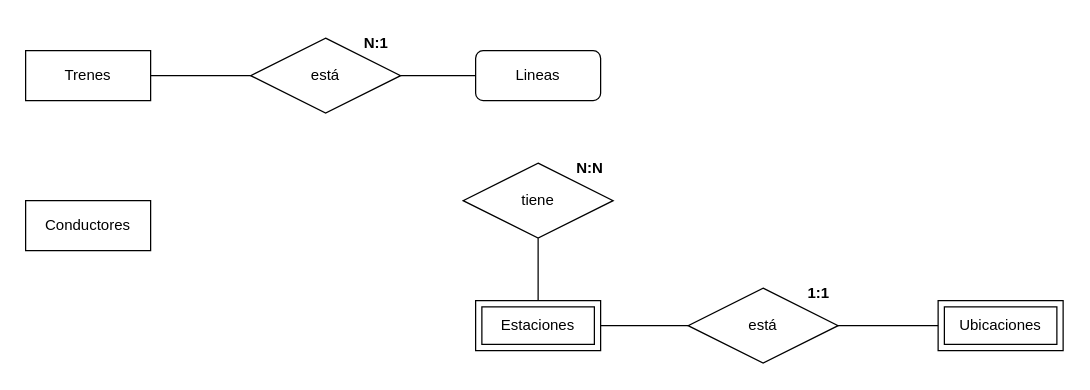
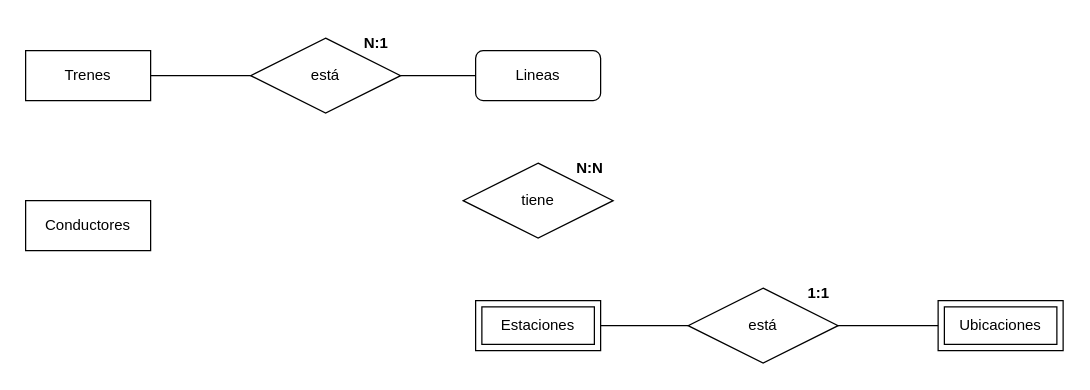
  <mxCell id="0" />
  <mxCell id="1" parent="0" />
  <mxCell id="2" value="Lineas" style="whiteSpace=wrap;html=1;align=center;rounded=1;" parent="1" vertex="1"><mxGeometry x="380" y="40" width="100" height="40" as="geometry" /></mxCell>
  <mxCell id="3" value="Trenes" style="whiteSpace=wrap;html=1;align=center;" parent="1" vertex="1"><mxGeometry x="20" y="40" width="100" height="40" as="geometry" /></mxCell>
  <mxCell id="4" value="Estaciones" style="shape=ext;margin=3;double=1;whiteSpace=wrap;html=1;align=center;" parent="1" vertex="1"><mxGeometry x="380" y="240" width="100" height="40" as="geometry" /></mxCell>
  <mxCell id="5" value="Ubicaciones" style="shape=ext;margin=3;double=1;whiteSpace=wrap;html=1;align=center;" parent="1" vertex="1"><mxGeometry x="750" y="240" width="100" height="40" as="geometry" /></mxCell>
  <mxCell id="6" value="está" style="shape=rhombus;perimeter=rhombusPerimeter;whiteSpace=wrap;html=1;align=center;" parent="1" vertex="1"><mxGeometry x="200" y="30" width="120" height="60" as="geometry" /></mxCell>
  <mxCell id="7" value="" style="endArrow=none;html=1;rounded=0;exitX=1;exitY=0.5;exitDx=0;exitDy=0;entryX=0;entryY=0.5;entryDx=0;entryDy=0;" parent="1" source="3" target="6" edge="1"><mxGeometry relative="1" as="geometry"><mxPoint x="270" y="140" as="sourcePoint" /><mxPoint x="430" y="140" as="targetPoint" /></mxGeometry></mxCell>
  <mxCell id="8" value="" style="endArrow=none;html=1;rounded=0;exitX=1;exitY=0.5;exitDx=0;exitDy=0;entryX=0;entryY=0.5;entryDx=0;entryDy=0;" parent="1" source="6" target="2" edge="1"><mxGeometry relative="1" as="geometry"><mxPoint x="270" y="140" as="sourcePoint" /><mxPoint x="430" y="140" as="targetPoint" /></mxGeometry></mxCell>
  <mxCell id="9" value="tiene" style="shape=rhombus;perimeter=rhombusPerimeter;whiteSpace=wrap;html=1;align=center;" parent="1" vertex="1"><mxGeometry x="370" y="130" width="120" height="60" as="geometry" /></mxCell>
- <mxCell id="10" value="" style="endArrow=none;html=1;rounded=0;exitX=0.5;exitY=1;exitDx=0;exitDy=0;entryX=0.5;entryY=0;entryDx=0;entryDy=0;" parent="1" source="9" target="4" edge="1"><mxGeometry relative="1" as="geometry"><mxPoint x="360" y="180" as="sourcePoint" /><mxPoint x="520" y="180" as="targetPoint" /></mxGeometry></mxCell>
  <mxCell id="11" value="está" style="shape=rhombus;perimeter=rhombusPerimeter;whiteSpace=wrap;html=1;align=center;" parent="1" vertex="1"><mxGeometry x="550" y="230" width="120" height="60" as="geometry" /></mxCell>
  <mxCell id="12" value="" style="endArrow=none;html=1;rounded=0;exitX=1;exitY=0.5;exitDx=0;exitDy=0;entryX=0;entryY=0.5;entryDx=0;entryDy=0;" parent="1" source="4" target="11" edge="1"><mxGeometry relative="1" as="geometry"><mxPoint x="310" y="200" as="sourcePoint" /><mxPoint x="470" y="200" as="targetPoint" /></mxGeometry></mxCell>
  <mxCell id="13" value="" style="endArrow=none;html=1;rounded=0;exitX=1;exitY=0.5;exitDx=0;exitDy=0;entryX=0;entryY=0.5;entryDx=0;entryDy=0;" parent="1" source="11" target="5" edge="1"><mxGeometry relative="1" as="geometry"><mxPoint x="310" y="200" as="sourcePoint" /><mxPoint x="470" y="200" as="targetPoint" /></mxGeometry></mxCell>
  <mxCell id="14" value="Conductores" style="whiteSpace=wrap;html=1;align=center;" parent="1" vertex="1"><mxGeometry x="20" y="160" width="100" height="40" as="geometry" /></mxCell>
  <mxCell id="15" value="N:1" style="text;strokeColor=none;fillColor=none;spacingLeft=4;spacingRight=4;overflow=hidden;rotatable=0;points=[[0,0.5],[1,0.5]];portConstraint=eastwest;fontSize=12;fontStyle=1" parent="1" vertex="1"><mxGeometry x="285" y="20" width="35" height="30" as="geometry" /></mxCell>
  <mxCell id="16" value="1:1" style="text;strokeColor=none;fillColor=none;spacingLeft=4;spacingRight=4;overflow=hidden;rotatable=0;points=[[0,0.5],[1,0.5]];portConstraint=eastwest;fontSize=12;fontStyle=1" parent="1" vertex="1"><mxGeometry x="640" y="220" width="35" height="30" as="geometry" /></mxCell>
  <mxCell id="17" value="N:N" style="text;strokeColor=none;fillColor=none;spacingLeft=4;spacingRight=4;overflow=hidden;rotatable=0;points=[[0,0.5],[1,0.5]];portConstraint=eastwest;fontSize=12;fontStyle=1" parent="1" vertex="1"><mxGeometry x="455" y="120" width="35" height="30" as="geometry" /></mxCell>
